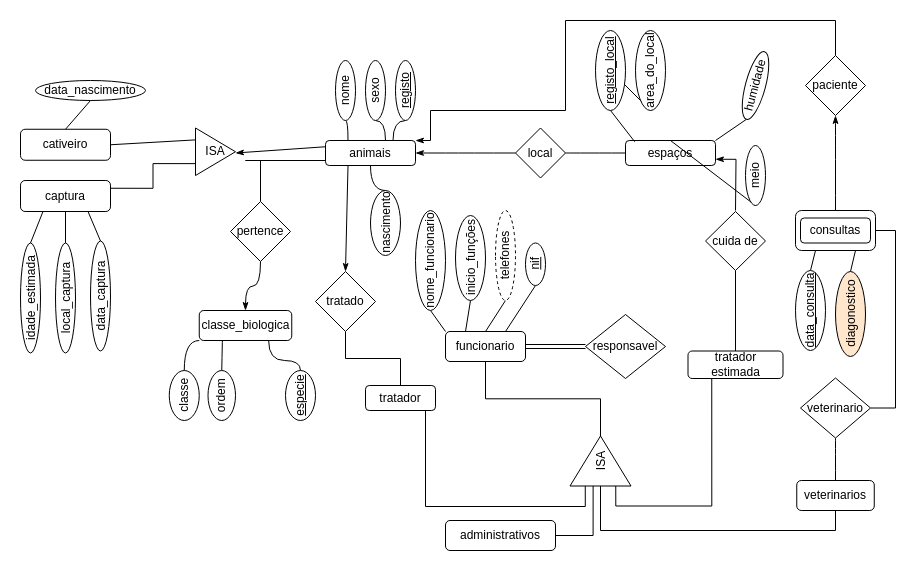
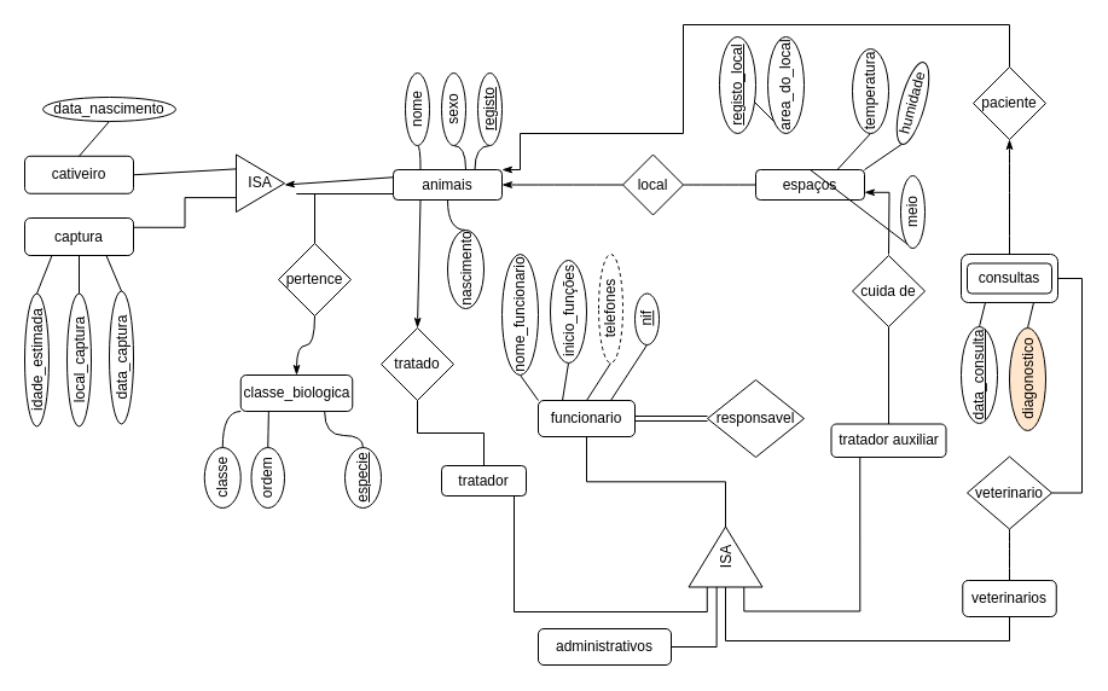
  <mxCell id="0" />
  <mxCell id="1" parent="0" />
  <mxCell id="2" style="edgeStyle=orthogonalEdgeStyle;rounded=0;orthogonalLoop=1;jettySize=auto;html=1;exitX=1;exitY=0.5;exitDx=0;exitDy=0;endArrow=none;endFill=0;curved=1;entryX=0.25;entryY=0;entryDx=0;entryDy=0;" parent="1" source="3" target="11" edge="1"><mxGeometry relative="1" as="geometry"><mxPoint x="385" y="140" as="targetPoint" /></mxGeometry></mxCell>
  <mxCell id="3" value="nome" style="ellipse;whiteSpace=wrap;html=1;rounded=1;direction=south;horizontal=0;" parent="1" vertex="1"><mxGeometry x="335" y="60" width="20" height="60" as="geometry" /></mxCell>
  <mxCell id="4" style="edgeStyle=orthogonalEdgeStyle;rounded=0;orthogonalLoop=1;jettySize=auto;html=1;exitX=1;exitY=0.5;exitDx=0;exitDy=0;endArrow=none;endFill=0;curved=1;entryX=0.5;entryY=0;entryDx=0;entryDy=0;" parent="1" source="5" edge="1"><mxGeometry relative="1" as="geometry"><mxPoint x="385" y="140" as="targetPoint" /></mxGeometry></mxCell>
  <mxCell id="5" value="sexo" style="ellipse;whiteSpace=wrap;html=1;rounded=1;fontStyle=0;direction=south;horizontal=0;" parent="1" vertex="1"><mxGeometry x="365" y="60" width="20" height="60" as="geometry" /></mxCell>
  <mxCell id="6" style="edgeStyle=orthogonalEdgeStyle;rounded=0;orthogonalLoop=1;jettySize=auto;html=1;exitX=1;exitY=0.5;exitDx=0;exitDy=0;entryX=0.75;entryY=0;entryDx=0;entryDy=0;endArrow=none;endFill=0;curved=1;" parent="1" source="7" target="11" edge="1"><mxGeometry relative="1" as="geometry"><mxPoint x="385" y="140" as="targetPoint" /></mxGeometry></mxCell>
  <mxCell id="7" value="registo" style="ellipse;whiteSpace=wrap;html=1;rounded=1;fontStyle=4;direction=south;horizontal=0;" parent="1" vertex="1"><mxGeometry x="395" y="60" width="20" height="60" as="geometry" /></mxCell>
  <mxCell id="8" style="rounded=0;orthogonalLoop=1;jettySize=auto;html=1;exitX=0;exitY=0.25;exitDx=0;exitDy=0;entryX=1;entryY=0.5;entryDx=0;entryDy=0;endArrow=classicThin;endFill=1;" parent="1" source="11" edge="1"><mxGeometry relative="1" as="geometry"><mxPoint x="235" y="152.5" as="targetPoint" /></mxGeometry></mxCell>
  <mxCell id="9" style="edgeStyle=orthogonalEdgeStyle;rounded=0;orthogonalLoop=1;jettySize=auto;html=1;startArrow=none;startFill=0;endArrow=none;endFill=0;entryX=0;entryY=0.5;entryDx=0;entryDy=0;exitX=0.5;exitY=0;exitDx=0;exitDy=0;" parent="1" source="44" target="11" edge="1"><mxGeometry relative="1" as="geometry"><mxPoint x="305" y="220" as="sourcePoint" /><mxPoint x="335" y="160" as="targetPoint" /><Array as="points"><mxPoint x="245" y="160" /><mxPoint x="340" y="160" /></Array></mxGeometry></mxCell>
  <mxCell id="10" style="rounded=0;orthogonalLoop=1;jettySize=auto;html=1;startArrow=classicThin;startFill=1;endArrow=none;endFill=0;entryX=0.25;entryY=1;entryDx=0;entryDy=0;exitX=0.5;exitY=0;exitDx=0;exitDy=0;" parent="1" source="53" target="11" edge="1"><mxGeometry relative="1" as="geometry"><mxPoint x="345" y="270" as="targetPoint" /><mxPoint x="315" y="190" as="sourcePoint" /></mxGeometry></mxCell>
  <mxCell id="11" value="animais" style="rounded=1;whiteSpace=wrap;html=1;" parent="1" vertex="1"><mxGeometry x="325" y="140" width="90" height="25" as="geometry" /></mxCell>
  <mxCell id="12" style="edgeStyle=orthogonalEdgeStyle;curved=1;rounded=0;orthogonalLoop=1;jettySize=auto;html=1;exitX=0;exitY=0.5;exitDx=0;exitDy=0;entryX=0.5;entryY=1;entryDx=0;entryDy=0;endArrow=none;endFill=0;" parent="1" source="13" target="11" edge="1"><mxGeometry relative="1" as="geometry" /></mxCell>
  <mxCell id="13" value="nascimento" style="ellipse;whiteSpace=wrap;html=1;rounded=1;direction=south;horizontal=0;" parent="1" vertex="1"><mxGeometry x="370" y="190" width="30" height="65" as="geometry" /></mxCell>
  <mxCell id="14" style="edgeStyle=orthogonalEdgeStyle;rounded=0;orthogonalLoop=1;jettySize=auto;html=1;exitX=0;exitY=0.75;exitDx=0;exitDy=0;entryX=1;entryY=0.25;entryDx=0;entryDy=0;endArrow=none;endFill=0;" parent="1" source="15" target="18" edge="1"><mxGeometry relative="1" as="geometry" /></mxCell>
  <mxCell id="15" value="ISA" style="triangle;whiteSpace=wrap;html=1;" parent="1" vertex="1"><mxGeometry x="195" y="127.5" width="40" height="47.5" as="geometry" /></mxCell>
  <mxCell id="16" style="rounded=0;orthogonalLoop=1;jettySize=auto;html=1;exitX=1;exitY=0.5;exitDx=0;exitDy=0;entryX=0;entryY=0.25;entryDx=0;entryDy=0;endArrow=none;endFill=0;" parent="1" source="17" target="15" edge="1"><mxGeometry relative="1" as="geometry" /></mxCell>
  <mxCell id="17" value="cativeiro" style="rounded=1;whiteSpace=wrap;html=1;" parent="1" vertex="1"><mxGeometry x="20" y="128.75" width="90" height="31" as="geometry" /></mxCell>
  <mxCell id="18" value="captura" style="rounded=1;whiteSpace=wrap;html=1;" parent="1" vertex="1"><mxGeometry x="20" y="180" width="90" height="31" as="geometry" /></mxCell>
  <mxCell id="19" style="rounded=0;orthogonalLoop=1;jettySize=auto;html=1;exitX=0.5;exitY=0;exitDx=0;exitDy=0;entryX=0.5;entryY=0;entryDx=0;entryDy=0;endArrow=none;endFill=0;" parent="1" source="20" target="17" edge="1"><mxGeometry relative="1" as="geometry" /></mxCell>
  <mxCell id="20" value="data_nascimento" style="ellipse;whiteSpace=wrap;html=1;rounded=1;direction=south;horizontal=0;rotation=90;" parent="1" vertex="1"><mxGeometry x="80" y="35" width="20" height="110" as="geometry" /></mxCell>
  <mxCell id="21" style="rounded=0;orthogonalLoop=1;jettySize=auto;html=1;exitX=0;exitY=0.5;exitDx=0;exitDy=0;entryX=0.25;entryY=1;entryDx=0;entryDy=0;endArrow=none;endFill=0;" parent="1" source="22" target="18" edge="1"><mxGeometry relative="1" as="geometry" /></mxCell>
  <mxCell id="22" value="idade_estimada" style="ellipse;whiteSpace=wrap;html=1;rounded=1;direction=south;horizontal=0;rotation=0;" parent="1" vertex="1"><mxGeometry x="20" y="242.5" width="20" height="110" as="geometry" /></mxCell>
  <mxCell id="23" style="rounded=0;orthogonalLoop=1;jettySize=auto;html=1;exitX=0;exitY=0.5;exitDx=0;exitDy=0;entryX=0.75;entryY=1;entryDx=0;entryDy=0;endArrow=none;endFill=0;" parent="1" source="24" target="18" edge="1"><mxGeometry relative="1" as="geometry" /></mxCell>
  <mxCell id="24" value="data_captura" style="ellipse;whiteSpace=wrap;html=1;rounded=1;direction=south;horizontal=0;rotation=0;" parent="1" vertex="1"><mxGeometry x="90" y="240.5" width="20" height="110" as="geometry" /></mxCell>
  <mxCell id="25" style="edgeStyle=orthogonalEdgeStyle;curved=1;rounded=0;orthogonalLoop=1;jettySize=auto;html=1;exitX=1;exitY=0.5;exitDx=0;exitDy=0;entryX=0;entryY=0.5;entryDx=0;entryDy=0;startArrow=none;startFill=0;endArrow=none;endFill=0;" parent="1" source="27" target="29" edge="1"><mxGeometry relative="1" as="geometry" /></mxCell>
  <mxCell id="26" style="edgeStyle=orthogonalEdgeStyle;curved=1;rounded=0;orthogonalLoop=1;jettySize=auto;html=1;entryX=0;entryY=0.5;entryDx=0;entryDy=0;startArrow=classicThin;startFill=1;endArrow=none;endFill=0;exitX=1;exitY=0.5;exitDx=0;exitDy=0;" parent="1" source="11" target="27" edge="1"><mxGeometry relative="1" as="geometry"><mxPoint x="435" y="153" as="sourcePoint" /></mxGeometry></mxCell>
  <mxCell id="27" value="local" style="rhombus;whiteSpace=wrap;html=1;" parent="1" vertex="1"><mxGeometry x="515" y="127.5" width="50" height="50" as="geometry" /></mxCell>
  <mxCell id="28" style="edgeStyle=orthogonalEdgeStyle;rounded=0;orthogonalLoop=1;jettySize=auto;html=1;exitX=1;exitY=0.75;exitDx=0;exitDy=0;startArrow=classicThin;startFill=1;endArrow=none;endFill=0;" parent="1" source="29" edge="1"><mxGeometry relative="1" as="geometry"><mxPoint x="735" y="210" as="targetPoint" /></mxGeometry></mxCell>
  <mxCell id="29" value="espaços" style="rounded=1;whiteSpace=wrap;html=1;" parent="1" vertex="1"><mxGeometry x="625" y="140" width="90" height="25" as="geometry" /></mxCell>
- <mxCell id="30" style="rounded=0;orthogonalLoop=1;jettySize=auto;html=1;exitX=0.5;exitY=1;exitDx=0;exitDy=0;entryX=0.102;entryY=0.048;entryDx=0;entryDy=0;entryPerimeter=0;startArrow=none;startFill=0;endArrow=none;endFill=0;" parent="1" source="31" target="29" edge="1"><mxGeometry relative="1" as="geometry" /></mxCell>
  <mxCell id="31" value="registo_local" style="ellipse;rounded=1;flipV=1;flipH=1;direction=east;whiteSpace=wrap;html=1;horizontal=0;fontStyle=4" parent="1" vertex="1"><mxGeometry x="595" y="30" width="30" height="80" as="geometry" /></mxCell>
  <mxCell id="32" style="rounded=0;orthogonalLoop=1;jettySize=auto;html=1;exitX=0.5;exitY=1;exitDx=0;exitDy=0;startArrow=none;startFill=0;endArrow=none;endFill=0;" parent="1" source="33" target="31" edge="1"><mxGeometry relative="1" as="geometry" /></mxCell>
  <mxCell id="33" value="area_do_local" style="ellipse;rounded=1;flipV=1;flipH=1;direction=east;whiteSpace=wrap;html=1;horizontal=0;" parent="1" vertex="1"><mxGeometry x="635" y="30" width="30" height="80" as="geometry" /></mxCell>
  <mxCell id="34" style="rounded=0;orthogonalLoop=1;jettySize=auto;html=1;exitX=0.5;exitY=1;exitDx=0;exitDy=0;entryX=0.5;entryY=0;entryDx=0;entryDy=0;startArrow=none;startFill=0;endArrow=none;endFill=0;" parent="1" source="35" target="29" edge="1"><mxGeometry relative="1" as="geometry" /></mxCell>
  <mxCell id="35" value="meio" style="ellipse;rounded=1;flipV=1;flipH=1;direction=east;whiteSpace=wrap;html=1;horizontal=0;" parent="1" vertex="1"><mxGeometry x="745" y="145" width="20" height="60" as="geometry" /></mxCell>
+ <mxCell id="36" style="rounded=0;orthogonalLoop=1;jettySize=auto;html=1;exitX=0.5;exitY=1;exitDx=0;exitDy=0;entryX=0.75;entryY=0;entryDx=0;entryDy=0;startArrow=none;startFill=0;endArrow=none;endFill=0;" parent="1" source="37" target="29" edge="1"><mxGeometry relative="1" as="geometry" /></mxCell>
+ <mxCell id="37" value="temperatura" style="ellipse;rounded=1;flipV=1;flipH=1;direction=east;whiteSpace=wrap;html=1;horizontal=0;" parent="1" vertex="1"><mxGeometry x="705" y="40" width="30" height="70" as="geometry" /></mxCell>
  <mxCell id="38" style="rounded=0;orthogonalLoop=1;jettySize=auto;html=1;exitX=0.5;exitY=1;exitDx=0;exitDy=0;startArrow=none;startFill=0;endArrow=none;endFill=0;" parent="1" source="39" edge="1"><mxGeometry relative="1" as="geometry"><mxPoint x="715" y="140" as="targetPoint" /></mxGeometry></mxCell>
  <mxCell id="39" value="humidade" style="ellipse;rounded=1;flipV=1;flipH=1;direction=east;whiteSpace=wrap;html=1;horizontal=0;rotation=15;" parent="1" vertex="1"><mxGeometry x="745" y="50" width="20" height="70" as="geometry" /></mxCell>
  <mxCell id="40" style="edgeStyle=orthogonalEdgeStyle;rounded=0;orthogonalLoop=1;jettySize=auto;html=1;entryX=0.5;entryY=0;entryDx=0;entryDy=0;startArrow=classicThin;startFill=1;endArrow=none;endFill=0;exitX=1;exitY=0;exitDx=0;exitDy=0;" parent="1" source="11" target="41" edge="1"><mxGeometry relative="1" as="geometry"><mxPoint x="565" y="230" as="sourcePoint" /><Array as="points"><mxPoint x="430" y="110" /><mxPoint x="565" y="110" /><mxPoint x="565" y="20" /><mxPoint x="835" y="20" /></Array></mxGeometry></mxCell>
  <mxCell id="41" value="paciente" style="rhombus;whiteSpace=wrap;html=1;" parent="1" vertex="1"><mxGeometry x="805" y="55" width="60" height="60" as="geometry" /></mxCell>
  <mxCell id="42" style="edgeStyle=orthogonalEdgeStyle;curved=1;rounded=0;orthogonalLoop=1;jettySize=auto;html=1;exitX=0.5;exitY=1;exitDx=0;exitDy=0;startArrow=classicThin;startFill=1;endArrow=none;endFill=0;entryX=0.5;entryY=0;entryDx=0;entryDy=0;" parent="1" source="41" target="66" edge="1"><mxGeometry relative="1" as="geometry"><mxPoint x="695" y="211" as="targetPoint" /></mxGeometry></mxCell>
  <mxCell id="43" style="edgeStyle=orthogonalEdgeStyle;curved=1;rounded=0;orthogonalLoop=1;jettySize=auto;html=1;entryX=0.5;entryY=1;entryDx=0;entryDy=0;startArrow=classicThin;startFill=1;endArrow=none;endFill=0;exitX=0.5;exitY=0;exitDx=0;exitDy=0;" parent="1" source="48" target="44" edge="1"><mxGeometry relative="1" as="geometry"><mxPoint x="175" y="270" as="sourcePoint" /></mxGeometry></mxCell>
  <mxCell id="44" value="pertence" style="rhombus;whiteSpace=wrap;html=1;" parent="1" vertex="1"><mxGeometry x="230" y="201" width="60" height="60" as="geometry" /></mxCell>
  <mxCell id="45" style="edgeStyle=orthogonalEdgeStyle;curved=1;rounded=0;orthogonalLoop=1;jettySize=auto;html=1;exitX=0;exitY=1;exitDx=0;exitDy=0;entryX=0.5;entryY=0;entryDx=0;entryDy=0;startArrow=none;startFill=0;endArrow=none;endFill=0;" parent="1" source="48" target="49" edge="1"><mxGeometry relative="1" as="geometry" /></mxCell>
  <mxCell id="46" style="edgeStyle=orthogonalEdgeStyle;curved=1;rounded=0;orthogonalLoop=1;jettySize=auto;html=1;exitX=0.25;exitY=1;exitDx=0;exitDy=0;entryX=0.5;entryY=0;entryDx=0;entryDy=0;startArrow=none;startFill=0;endArrow=none;endFill=0;" parent="1" source="48" target="50" edge="1"><mxGeometry relative="1" as="geometry" /></mxCell>
  <mxCell id="47" style="edgeStyle=orthogonalEdgeStyle;curved=1;rounded=0;orthogonalLoop=1;jettySize=auto;html=1;exitX=0.75;exitY=1;exitDx=0;exitDy=0;entryX=0.5;entryY=0;entryDx=0;entryDy=0;startArrow=none;startFill=0;endArrow=none;endFill=0;" parent="1" source="48" target="51" edge="1"><mxGeometry relative="1" as="geometry" /></mxCell>
  <mxCell id="48" value="classe_biologica" style="rounded=1;whiteSpace=wrap;html=1;" parent="1" vertex="1"><mxGeometry x="198.75" y="310" width="92.5" height="30" as="geometry" /></mxCell>
  <mxCell id="49" value="classe" style="ellipse;rounded=1;flipV=1;flipH=1;direction=east;whiteSpace=wrap;html=1;horizontal=0;fontStyle=0" parent="1" vertex="1"><mxGeometry x="168.75" y="370" width="30" height="50" as="geometry" /></mxCell>
  <mxCell id="50" value="ordem" style="ellipse;rounded=1;flipV=1;flipH=1;direction=east;whiteSpace=wrap;html=1;horizontal=0;" parent="1" vertex="1"><mxGeometry x="207.5" y="370" width="27.5" height="50" as="geometry" /></mxCell>
  <mxCell id="51" value="&lt;u&gt;especie&lt;/u&gt;" style="ellipse;rounded=1;flipV=1;flipH=1;direction=east;whiteSpace=wrap;html=1;horizontal=0;" parent="1" vertex="1"><mxGeometry x="285" y="370" width="30" height="50" as="geometry" /></mxCell>
  <mxCell id="52" style="edgeStyle=orthogonalEdgeStyle;rounded=0;orthogonalLoop=1;jettySize=auto;html=1;exitX=0.5;exitY=1;exitDx=0;exitDy=0;entryX=0.5;entryY=0;entryDx=0;entryDy=0;startArrow=none;startFill=0;endArrow=none;endFill=0;" parent="1" source="53" target="55" edge="1"><mxGeometry relative="1" as="geometry" /></mxCell>
  <mxCell id="53" value="tratado" style="rhombus;whiteSpace=wrap;html=1;" parent="1" vertex="1"><mxGeometry x="315" y="271" width="60" height="60" as="geometry" /></mxCell>
  <mxCell id="54" style="edgeStyle=orthogonalEdgeStyle;rounded=0;orthogonalLoop=1;jettySize=auto;html=1;entryX=0.75;entryY=1;entryDx=0;entryDy=0;startArrow=none;startFill=0;endArrow=none;endFill=0;exitX=0;exitY=0.25;exitDx=0;exitDy=0;" parent="1" source="59" target="55" edge="1"><mxGeometry relative="1" as="geometry"><mxPoint x="600" y="550" as="sourcePoint" /><Array as="points"><mxPoint x="585" y="506" /><mxPoint x="425" y="506" /><mxPoint x="425" y="410" /></Array></mxGeometry></mxCell>
  <mxCell id="55" value="tratador" style="rounded=1;whiteSpace=wrap;html=1;" parent="1" vertex="1"><mxGeometry x="365" y="385" width="70" height="25" as="geometry" /></mxCell>
  <mxCell id="56" style="edgeStyle=orthogonalEdgeStyle;shape=link;curved=1;rounded=0;orthogonalLoop=1;jettySize=auto;html=1;exitX=1;exitY=0.5;exitDx=0;exitDy=0;entryX=0;entryY=0.5;entryDx=0;entryDy=0;startArrow=none;startFill=0;endArrow=none;endFill=0;" parent="1" source="57" target="69" edge="1"><mxGeometry relative="1" as="geometry" /></mxCell>
  <mxCell id="57" value="funcionario" style="rounded=1;whiteSpace=wrap;html=1;" parent="1" vertex="1"><mxGeometry x="445" y="331" width="80" height="30" as="geometry" /></mxCell>
  <mxCell id="58" style="edgeStyle=orthogonalEdgeStyle;rounded=0;orthogonalLoop=1;jettySize=auto;html=1;exitX=1;exitY=0.5;exitDx=0;exitDy=0;startArrow=none;startFill=0;endArrow=none;endFill=0;" parent="1" source="59" target="57" edge="1"><mxGeometry relative="1" as="geometry" /></mxCell>
  <mxCell id="59" value="ISA" style="triangle;whiteSpace=wrap;html=1;rotation=-90;horizontal=1;" parent="1" vertex="1"><mxGeometry x="575" y="430" width="50" height="61" as="geometry" /></mxCell>
  <mxCell id="60" style="rounded=0;orthogonalLoop=1;jettySize=auto;html=1;exitX=0.5;exitY=1;exitDx=0;exitDy=0;entryX=0.5;entryY=0;entryDx=0;entryDy=0;startArrow=none;startFill=0;endArrow=none;endFill=0;" parent="1" source="61" target="63" edge="1"><mxGeometry relative="1" as="geometry" /></mxCell>
  <mxCell id="61" value="cuida de" style="rhombus;whiteSpace=wrap;html=1;" parent="1" vertex="1"><mxGeometry x="705" y="211" width="60" height="59" as="geometry" /></mxCell>
  <mxCell id="62" style="edgeStyle=orthogonalEdgeStyle;rounded=0;orthogonalLoop=1;jettySize=auto;html=1;exitX=0.25;exitY=1;exitDx=0;exitDy=0;entryX=0;entryY=0.75;entryDx=0;entryDy=0;startArrow=none;startFill=0;endArrow=none;endFill=0;" parent="1" source="63" target="59" edge="1"><mxGeometry relative="1" as="geometry" /></mxCell>
- <mxCell id="63" value="tratador estimada" style="rounded=1;whiteSpace=wrap;html=1;" parent="1" vertex="1"><mxGeometry x="687.5" y="350.5" width="95" height="27.5" as="geometry" /></mxCell>
+ <mxCell id="63" value="tratador auxiliar" style="rounded=1;whiteSpace=wrap;html=1;" parent="1" vertex="1"><mxGeometry x="687.5" y="350.5" width="95" height="27.5" as="geometry" /></mxCell>
  <mxCell id="64" style="edgeStyle=orthogonalEdgeStyle;rounded=0;orthogonalLoop=1;jettySize=auto;html=1;exitX=1;exitY=0.5;exitDx=0;exitDy=0;startArrow=none;startFill=0;endArrow=none;endFill=0;entryX=1;entryY=0.5;entryDx=0;entryDy=0;" parent="1" source="65" target="68" edge="1"><mxGeometry relative="1" as="geometry"><mxPoint x="835" y="380" as="targetPoint" /><Array as="points"><mxPoint x="895" y="230" /><mxPoint x="895" y="408" /></Array></mxGeometry></mxCell>
  <mxCell id="65" value="" style="rounded=1;whiteSpace=wrap;html=1;" parent="1" vertex="1"><mxGeometry x="795" y="210" width="80" height="40" as="geometry" /></mxCell>
  <mxCell id="66" value="consultas" style="rounded=1;whiteSpace=wrap;html=1;" parent="1" vertex="1"><mxGeometry x="800" y="217.5" width="70" height="25" as="geometry" /></mxCell>
  <mxCell id="67" style="edgeStyle=orthogonalEdgeStyle;curved=1;rounded=0;orthogonalLoop=1;jettySize=auto;html=1;exitX=0.5;exitY=1;exitDx=0;exitDy=0;entryX=0.5;entryY=0;entryDx=0;entryDy=0;startArrow=none;startFill=0;endArrow=none;endFill=0;" parent="1" source="68" target="79" edge="1"><mxGeometry relative="1" as="geometry" /></mxCell>
  <mxCell id="68" value="veterinario" style="rhombus;whiteSpace=wrap;html=1;" parent="1" vertex="1"><mxGeometry x="800" y="377.5" width="70" height="60" as="geometry" /></mxCell>
  <mxCell id="69" value="responsavel" style="rhombus;whiteSpace=wrap;html=1;" parent="1" vertex="1"><mxGeometry x="585" y="314" width="80" height="64" as="geometry" /></mxCell>
  <mxCell id="70" style="rounded=0;orthogonalLoop=1;jettySize=auto;html=1;exitX=0.5;exitY=1;exitDx=0;exitDy=0;entryX=0;entryY=0;entryDx=0;entryDy=0;startArrow=none;startFill=0;endArrow=none;endFill=0;" parent="1" source="71" target="57" edge="1"><mxGeometry relative="1" as="geometry" /></mxCell>
  <mxCell id="71" value="nome_funcionario" style="ellipse;rounded=1;flipV=1;flipH=1;direction=east;whiteSpace=wrap;html=1;horizontal=0;fontStyle=0" parent="1" vertex="1"><mxGeometry x="415" y="210" width="30" height="100" as="geometry" /></mxCell>
  <mxCell id="72" style="rounded=0;orthogonalLoop=1;jettySize=auto;html=1;exitX=0.5;exitY=1;exitDx=0;exitDy=0;entryX=0.25;entryY=0;entryDx=0;entryDy=0;startArrow=none;startFill=0;endArrow=none;endFill=0;" parent="1" source="73" target="57" edge="1"><mxGeometry relative="1" as="geometry" /></mxCell>
  <mxCell id="73" value="inicio_funções" style="ellipse;rounded=1;flipV=1;flipH=1;direction=east;whiteSpace=wrap;html=1;horizontal=0;" parent="1" vertex="1"><mxGeometry x="455" y="215" width="30" height="85" as="geometry" /></mxCell>
  <mxCell id="74" style="rounded=0;orthogonalLoop=1;jettySize=auto;html=1;exitX=0.5;exitY=1;exitDx=0;exitDy=0;entryX=0.5;entryY=0;entryDx=0;entryDy=0;startArrow=none;startFill=0;endArrow=none;endFill=0;" parent="1" source="75" target="57" edge="1"><mxGeometry relative="1" as="geometry" /></mxCell>
  <mxCell id="75" value="telefones" style="ellipse;rounded=1;flipV=1;flipH=1;direction=east;whiteSpace=wrap;html=1;horizontal=0;dashed=1;" parent="1" vertex="1"><mxGeometry x="495" y="210" width="20" height="90" as="geometry" /></mxCell>
  <mxCell id="76" style="rounded=0;orthogonalLoop=1;jettySize=auto;html=1;exitX=0.5;exitY=1;exitDx=0;exitDy=0;entryX=0.75;entryY=0;entryDx=0;entryDy=0;startArrow=none;startFill=0;endArrow=none;endFill=0;" parent="1" source="77" target="57" edge="1"><mxGeometry relative="1" as="geometry" /></mxCell>
  <mxCell id="77" value="nif" style="ellipse;rounded=1;flipV=1;flipH=1;direction=east;whiteSpace=wrap;html=1;horizontal=0;fontStyle=4" parent="1" vertex="1"><mxGeometry x="525" y="242.5" width="20" height="42.5" as="geometry" /></mxCell>
  <mxCell id="78" style="edgeStyle=orthogonalEdgeStyle;rounded=0;orthogonalLoop=1;jettySize=auto;html=1;exitX=0.5;exitY=1;exitDx=0;exitDy=0;entryX=0;entryY=0.5;entryDx=0;entryDy=0;startArrow=none;startFill=0;endArrow=none;endFill=0;" parent="1" source="79" target="59" edge="1"><mxGeometry relative="1" as="geometry" /></mxCell>
  <mxCell id="79" value="veterinarios" style="rounded=1;whiteSpace=wrap;html=1;" parent="1" vertex="1"><mxGeometry x="796.25" y="480" width="77.5" height="30" as="geometry" /></mxCell>
  <mxCell id="80" style="rounded=0;orthogonalLoop=1;jettySize=auto;html=1;exitX=0.5;exitY=0;exitDx=0;exitDy=0;entryX=0.25;entryY=1;entryDx=0;entryDy=0;startArrow=none;startFill=0;endArrow=none;endFill=0;" parent="1" source="81" target="65" edge="1"><mxGeometry relative="1" as="geometry" /></mxCell>
  <mxCell id="81" value="&lt;u&gt;data_consulta&lt;/u&gt;" style="ellipse;rounded=1;flipV=1;flipH=1;direction=east;whiteSpace=wrap;html=1;horizontal=0;" parent="1" vertex="1"><mxGeometry x="795" y="270" width="30" height="80" as="geometry" /></mxCell>
  <mxCell id="82" style="rounded=0;orthogonalLoop=1;jettySize=auto;html=1;exitX=0.5;exitY=0;exitDx=0;exitDy=0;entryX=0.75;entryY=1;entryDx=0;entryDy=0;startArrow=none;startFill=0;endArrow=none;endFill=0;" parent="1" source="83" target="65" edge="1"><mxGeometry relative="1" as="geometry" /></mxCell>
  <mxCell id="83" value="diagonostico" style="ellipse;rounded=1;flipV=1;flipH=1;direction=east;whiteSpace=wrap;html=1;horizontal=0;fillColor=#ffe6cc;" parent="1" vertex="1"><mxGeometry x="835" y="271" width="30" height="85" as="geometry" /></mxCell>
  <mxCell id="84" style="edgeStyle=orthogonalEdgeStyle;rounded=0;orthogonalLoop=1;jettySize=auto;html=1;entryX=0.5;entryY=1;entryDx=0;entryDy=0;endArrow=none;endFill=0;" parent="1" source="85" target="18" edge="1"><mxGeometry relative="1" as="geometry" /></mxCell>
  <mxCell id="85" value="local_captura" style="ellipse;whiteSpace=wrap;html=1;rounded=1;direction=south;horizontal=0;rotation=0;" parent="1" vertex="1"><mxGeometry x="55" y="242.5" width="20" height="110" as="geometry" /></mxCell>
  <mxCell id="86" style="edgeStyle=orthogonalEdgeStyle;rounded=0;orthogonalLoop=1;jettySize=auto;html=1;exitX=1;exitY=0.5;exitDx=0;exitDy=0;entryX=0.002;entryY=0.379;entryDx=0;entryDy=0;entryPerimeter=0;endArrow=none;endFill=0;" edge="1" parent="1" source="87" target="59"><mxGeometry relative="1" as="geometry" /></mxCell>
  <mxCell id="87" value="administrativos" style="rounded=1;whiteSpace=wrap;html=1;" vertex="1" parent="1"><mxGeometry x="445" y="520" width="110" height="30" as="geometry" /></mxCell>
